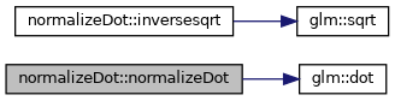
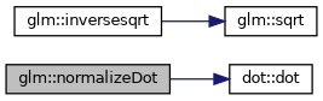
  digraph {
    rankdir=LR
    node [color=black fillcolor=white fontname=Helvetica fontsize=10 shape=record style=filled]
    edge [color=midnightblue fontname=Helvetica fontsize=10 labelfontname=Helvetica labelfontsize=10 style=solid]
-   n1 [fillcolor=grey75 fontcolor=black height=0.2 label="normalizeDot::normalizeDot" width=0.4]
-   n2 [height=0.2 label="glm::dot" width=0.4]
-   n3 [height=0.2 label="normalizeDot::inversesqrt" width=0.4]
+   n1 [fillcolor=grey75 fontcolor=black height=0.2 label="glm::normalizeDot" width=0.4]
+   n2 [height=0.2 label="dot::dot" width=0.4]
+   n3 [height=0.2 label="glm::inversesqrt" width=0.4]
    n4 [height=0.2 label="glm::sqrt" width=0.4]
    n1 -> n2
    n3 -> n4
  }
